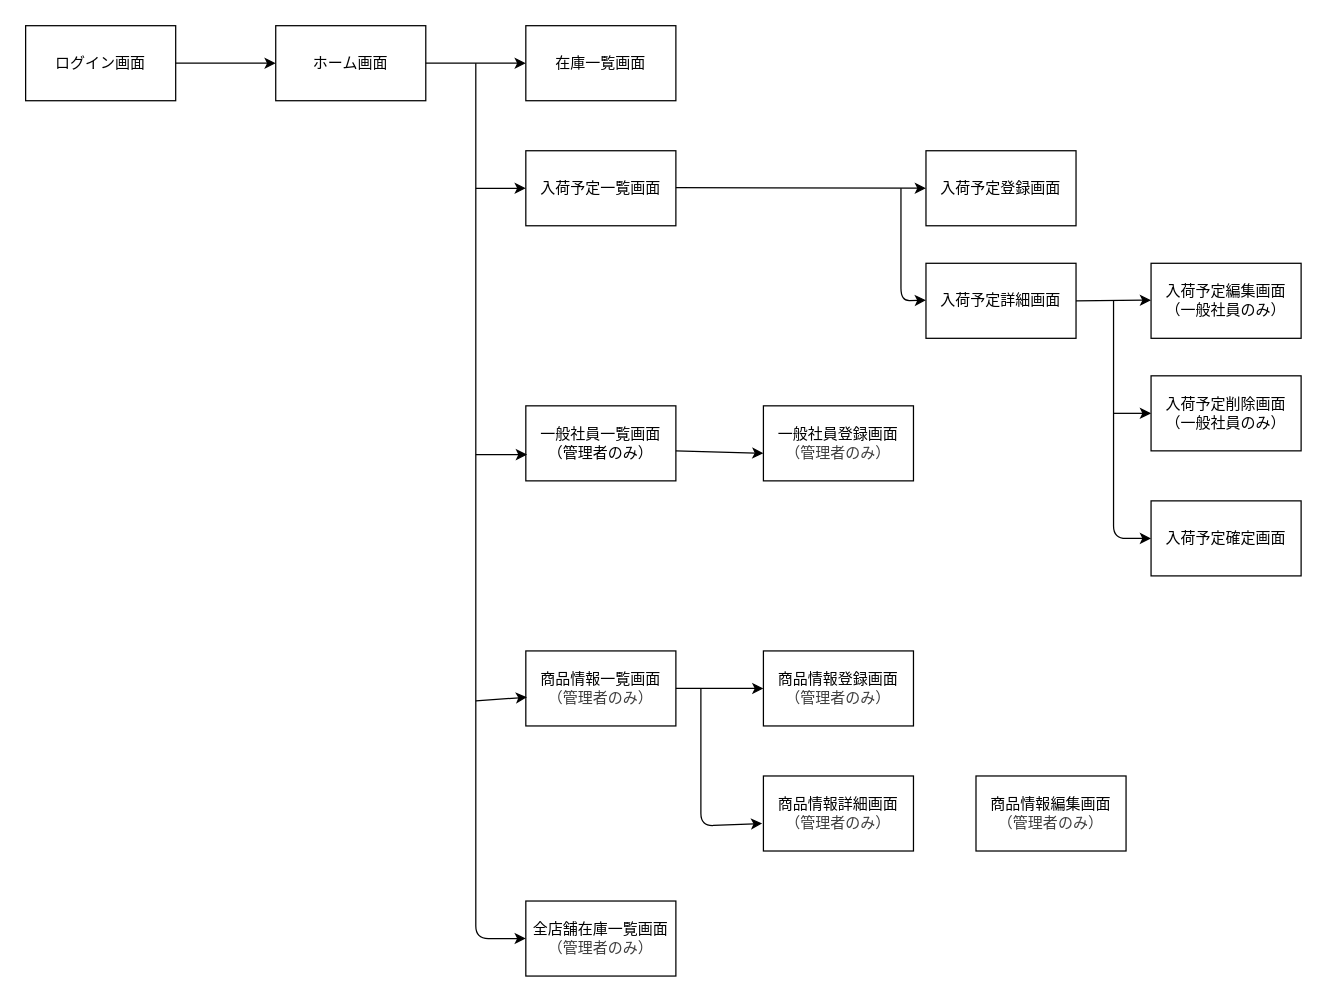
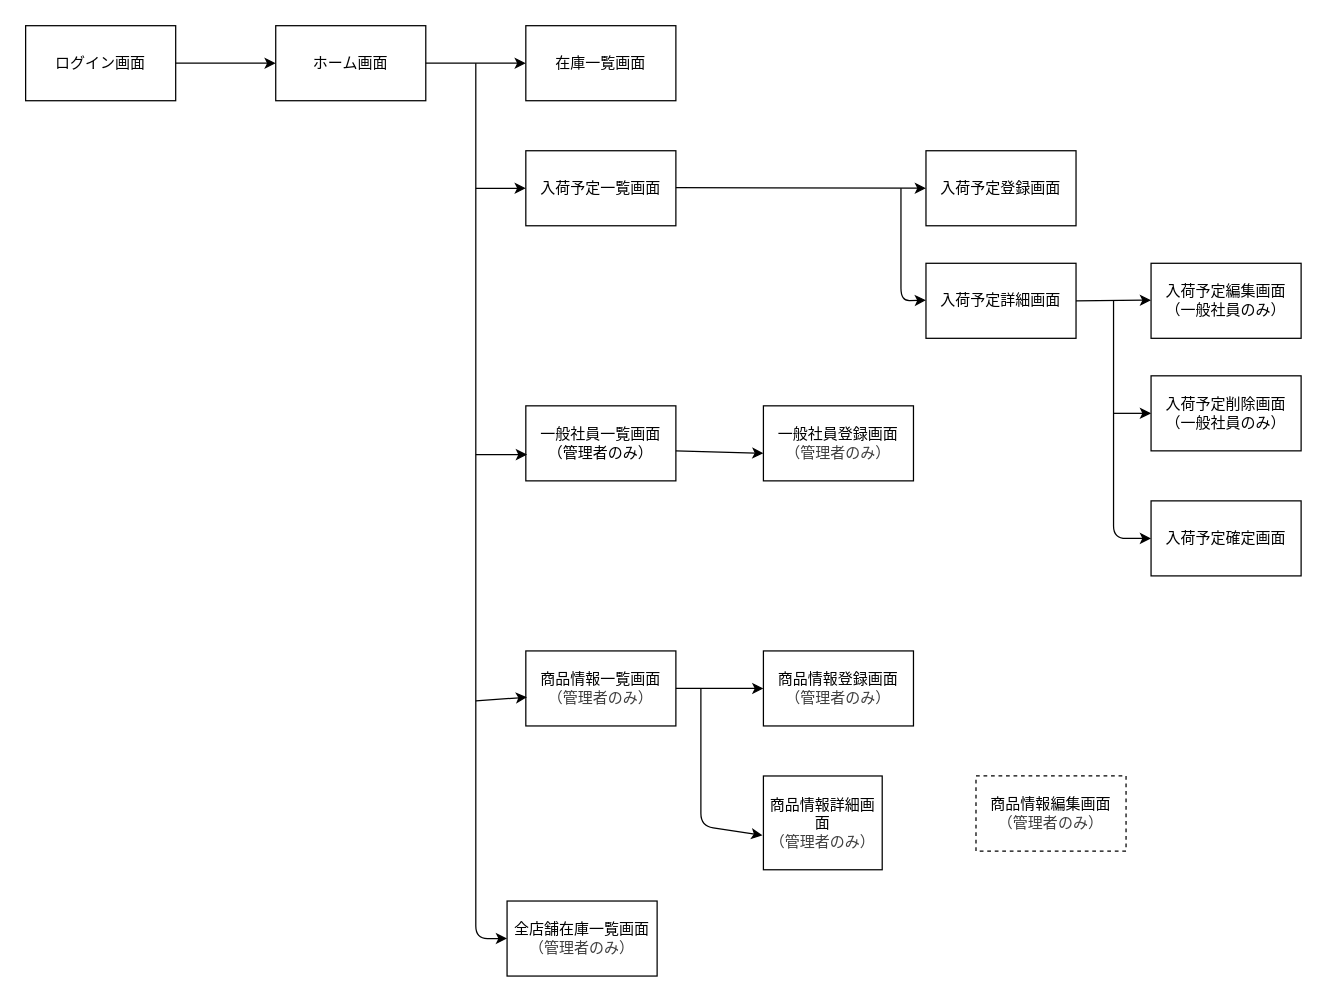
  <mxCell id="0" />
  <mxCell id="1" parent="0" />
  <mxCell id="2" value="ログイン画面" style="rounded=0;whiteSpace=wrap;html=1;" parent="1" vertex="1"><mxGeometry x="20" y="20" width="120" height="60" as="geometry" /></mxCell>
  <mxCell id="3" value="ホーム画面" style="rounded=0;whiteSpace=wrap;html=1;" parent="1" vertex="1"><mxGeometry x="220" y="20" width="120" height="60" as="geometry" /></mxCell>
  <mxCell id="4" value="" style="endArrow=classic;html=1;entryX=0;entryY=0.5;entryDx=0;entryDy=0;" parent="1" target="3" edge="1"><mxGeometry width="50" height="50" relative="1" as="geometry"><mxPoint x="140" y="50" as="sourcePoint" /><mxPoint x="190" y="0" as="targetPoint" /></mxGeometry></mxCell>
  <mxCell id="5" value="在庫一覧画面" style="rounded=0;whiteSpace=wrap;html=1;" parent="1" vertex="1"><mxGeometry x="420" y="20" width="120" height="60" as="geometry" /></mxCell>
  <mxCell id="6" value="" style="endArrow=classic;html=1;entryX=0;entryY=0.5;entryDx=0;entryDy=0;" parent="1" target="5" edge="1"><mxGeometry width="50" height="50" relative="1" as="geometry"><mxPoint x="340" y="50" as="sourcePoint" /><mxPoint x="390" y="0" as="targetPoint" /></mxGeometry></mxCell>
  <mxCell id="7" value="" style="endArrow=classic;html=1;entryX=0;entryY=0.5;entryDx=0;entryDy=0;" parent="1" target="31" edge="1"><mxGeometry width="50" height="50" relative="1" as="geometry"><mxPoint x="380" y="50" as="sourcePoint" /><mxPoint x="380" y="800" as="targetPoint" /><Array as="points"><mxPoint x="380" y="420" /><mxPoint x="380" y="750" /></Array></mxGeometry></mxCell>
  <mxCell id="8" value="入荷予定一覧画面" style="rounded=0;whiteSpace=wrap;html=1;" parent="1" vertex="1"><mxGeometry x="420" y="120" width="120" height="60" as="geometry" /></mxCell>
  <mxCell id="9" value="入荷予定詳細画面" style="rounded=0;whiteSpace=wrap;html=1;" parent="1" vertex="1"><mxGeometry x="740" y="210" width="120" height="60" as="geometry" /></mxCell>
  <mxCell id="10" value="" style="endArrow=classic;html=1;" parent="1" edge="1"><mxGeometry width="50" height="50" relative="1" as="geometry"><mxPoint x="540" y="149.5" as="sourcePoint" /><mxPoint x="740" y="150" as="targetPoint" /></mxGeometry></mxCell>
  <mxCell id="11" value="" style="endArrow=classic;html=1;" parent="1" target="17" edge="1"><mxGeometry width="50" height="50" relative="1" as="geometry"><mxPoint x="890" y="240" as="sourcePoint" /><mxPoint x="1059.04" y="439" as="targetPoint" /><Array as="points"><mxPoint x="890" y="330" /><mxPoint x="890" y="430" /></Array></mxGeometry></mxCell>
  <mxCell id="12" value="入荷予定登録画面" style="rounded=0;whiteSpace=wrap;html=1;" parent="1" vertex="1"><mxGeometry x="740" y="120" width="120" height="60" as="geometry" /></mxCell>
  <mxCell id="13" value="" style="endArrow=classic;html=1;entryX=0;entryY=0.5;entryDx=0;entryDy=0;" parent="1" target="8" edge="1"><mxGeometry width="50" height="50" relative="1" as="geometry"><mxPoint x="380" y="150" as="sourcePoint" /><mxPoint x="430" y="100" as="targetPoint" /></mxGeometry></mxCell>
  <mxCell id="14" value="" style="endArrow=classic;html=1;entryX=0;entryY=0.5;entryDx=0;entryDy=0;" parent="1" edge="1"><mxGeometry width="50" height="50" relative="1" as="geometry"><mxPoint x="720" y="150" as="sourcePoint" /><mxPoint x="740" y="239.5" as="targetPoint" /><Array as="points"><mxPoint x="720" y="240" /></Array></mxGeometry></mxCell>
  <mxCell id="15" value="入荷予定編集画面&lt;div&gt;（一般社員のみ）&lt;/div&gt;" style="rounded=0;whiteSpace=wrap;html=1;" parent="1" vertex="1"><mxGeometry x="920" y="210" width="120" height="60" as="geometry" /></mxCell>
  <mxCell id="16" value="入荷予定削除画面&lt;div&gt;（一般社員のみ）&lt;/div&gt;" style="rounded=0;whiteSpace=wrap;html=1;" parent="1" vertex="1"><mxGeometry x="920" y="300" width="120" height="60" as="geometry" /></mxCell>
  <mxCell id="17" value="入荷予定確定画面" style="rounded=0;whiteSpace=wrap;html=1;" parent="1" vertex="1"><mxGeometry x="920" y="400" width="120" height="60" as="geometry" /></mxCell>
  <mxCell id="18" value="" style="endArrow=classic;html=1;entryX=0;entryY=0.5;entryDx=0;entryDy=0;" parent="1" target="16" edge="1"><mxGeometry width="50" height="50" relative="1" as="geometry"><mxPoint x="890" y="330" as="sourcePoint" /><mxPoint x="800" y="280" as="targetPoint" /></mxGeometry></mxCell>
  <mxCell id="19" value="" style="endArrow=classic;html=1;exitX=1;exitY=0.5;exitDx=0;exitDy=0;" parent="1" source="9" edge="1"><mxGeometry width="50" height="50" relative="1" as="geometry"><mxPoint x="890" y="239.5" as="sourcePoint" /><mxPoint x="920" y="239.5" as="targetPoint" /></mxGeometry></mxCell>
  <mxCell id="20" value="一般社員一覧画面&lt;div&gt;（管理者のみ）&lt;/div&gt;" style="rounded=0;whiteSpace=wrap;html=1;" parent="1" vertex="1"><mxGeometry x="420" y="324" width="120" height="60" as="geometry" /></mxCell>
  <mxCell id="21" value="" style="endArrow=classic;html=1;entryX=0.008;entryY=0.65;entryDx=0;entryDy=0;entryPerimeter=0;" parent="1" target="20" edge="1"><mxGeometry width="50" height="50" relative="1" as="geometry"><mxPoint x="380" y="363" as="sourcePoint" /><mxPoint x="430" y="210" as="targetPoint" /></mxGeometry></mxCell>
  <mxCell id="22" value="商品情報一覧画面&lt;div&gt;&lt;span style=&quot;color: rgb(63, 63, 63);&quot;&gt;（管理者のみ）&lt;/span&gt;&lt;/div&gt;" style="rounded=0;whiteSpace=wrap;html=1;" parent="1" vertex="1"><mxGeometry x="420" y="520" width="120" height="60" as="geometry" /></mxCell>
  <mxCell id="23" value="一般社員登録画面&lt;div&gt;&lt;span style=&quot;color: rgb(63, 63, 63);&quot;&gt;（管理者のみ）&lt;/span&gt;&lt;/div&gt;" style="rounded=0;whiteSpace=wrap;html=1;" parent="1" vertex="1"><mxGeometry x="610" y="324" width="120" height="60" as="geometry" /></mxCell>
  <mxCell id="24" value="" style="endArrow=classic;html=1;entryX=0;entryY=0.633;entryDx=0;entryDy=0;entryPerimeter=0;" parent="1" target="23" edge="1"><mxGeometry width="50" height="50" relative="1" as="geometry"><mxPoint x="540" y="360" as="sourcePoint" /><mxPoint x="590" y="310" as="targetPoint" /></mxGeometry></mxCell>
  <mxCell id="25" value="商品情報登録画面&lt;div&gt;&lt;span style=&quot;color: rgb(63, 63, 63);&quot;&gt;（管理者のみ）&lt;/span&gt;&lt;/div&gt;" style="rounded=0;whiteSpace=wrap;html=1;" parent="1" vertex="1"><mxGeometry x="610" y="520" width="120" height="60" as="geometry" /></mxCell>
- <mxCell id="26" value="商品情報詳細画面&lt;div&gt;&lt;span style=&quot;color: rgb(63, 63, 63);&quot;&gt;（管理者のみ）&lt;/span&gt;&lt;/div&gt;" style="rounded=0;whiteSpace=wrap;html=1;" parent="1" vertex="1"><mxGeometry x="610" y="620" width="120" height="60" as="geometry" /></mxCell>
- <mxCell id="27" value="商品情報編集画面&lt;div&gt;&lt;span style=&quot;color: rgb(63, 63, 63);&quot;&gt;（管理者のみ）&lt;/span&gt;&lt;/div&gt;" style="rounded=0;whiteSpace=wrap;html=1;" parent="1" vertex="1"><mxGeometry x="780" y="620" width="120" height="60" as="geometry" /></mxCell>
+ <mxCell id="26" value="商品情報詳細画面&lt;div&gt;&lt;span style=&quot;color: rgb(63, 63, 63);&quot;&gt;（管理者のみ）&lt;/span&gt;&lt;/div&gt;" style="rounded=0;whiteSpace=wrap;html=1;" parent="1" vertex="1"><mxGeometry x="610" y="620" width="95" height="75" as="geometry" /></mxCell>
+ <mxCell id="27" value="商品情報編集画面&lt;div&gt;&lt;span style=&quot;color: rgb(63, 63, 63);&quot;&gt;（管理者のみ）&lt;/span&gt;&lt;/div&gt;" style="rounded=0;whiteSpace=wrap;html=1;dashed=1;" parent="1" vertex="1"><mxGeometry x="780" y="620" width="120" height="60" as="geometry" /></mxCell>
  <mxCell id="28" value="" style="endArrow=classic;html=1;entryX=0;entryY=0.5;entryDx=0;entryDy=0;entryPerimeter=0;exitX=1;exitY=0.5;exitDx=0;exitDy=0;" parent="1" source="22" target="25" edge="1"><mxGeometry width="50" height="50" relative="1" as="geometry"><mxPoint x="540" y="560" as="sourcePoint" /><mxPoint x="590" y="510" as="targetPoint" /></mxGeometry></mxCell>
  <mxCell id="29" value="" style="endArrow=classic;html=1;entryX=-0.008;entryY=0.633;entryDx=0;entryDy=0;entryPerimeter=0;" parent="1" target="26" edge="1"><mxGeometry width="50" height="50" relative="1" as="geometry"><mxPoint x="560" y="550" as="sourcePoint" /><mxPoint x="610" y="500" as="targetPoint" /><Array as="points"><mxPoint x="560" y="660" /></Array></mxGeometry></mxCell>
  <mxCell id="30" value="" style="endArrow=classic;html=1;entryX=0.008;entryY=0.617;entryDx=0;entryDy=0;entryPerimeter=0;" parent="1" target="22" edge="1"><mxGeometry width="50" height="50" relative="1" as="geometry"><mxPoint x="380" y="560" as="sourcePoint" /><mxPoint x="430" y="510" as="targetPoint" /></mxGeometry></mxCell>
- <mxCell id="31" value="全店舗在庫一覧画面&lt;div&gt;&lt;span style=&quot;color: rgb(63, 63, 63);&quot;&gt;（管理者のみ）&lt;/span&gt;&lt;/div&gt;" style="rounded=0;whiteSpace=wrap;html=1;" parent="1" vertex="1"><mxGeometry x="420" y="720" width="120" height="60" as="geometry" /></mxCell>
+ <mxCell id="31" value="全店舗在庫一覧画面&lt;div&gt;&lt;span style=&quot;color: rgb(63, 63, 63);&quot;&gt;（管理者のみ）&lt;/span&gt;&lt;/div&gt;" style="rounded=0;whiteSpace=wrap;html=1;" parent="1" vertex="1"><mxGeometry x="405" y="720" width="120" height="60" as="geometry" /></mxCell>
